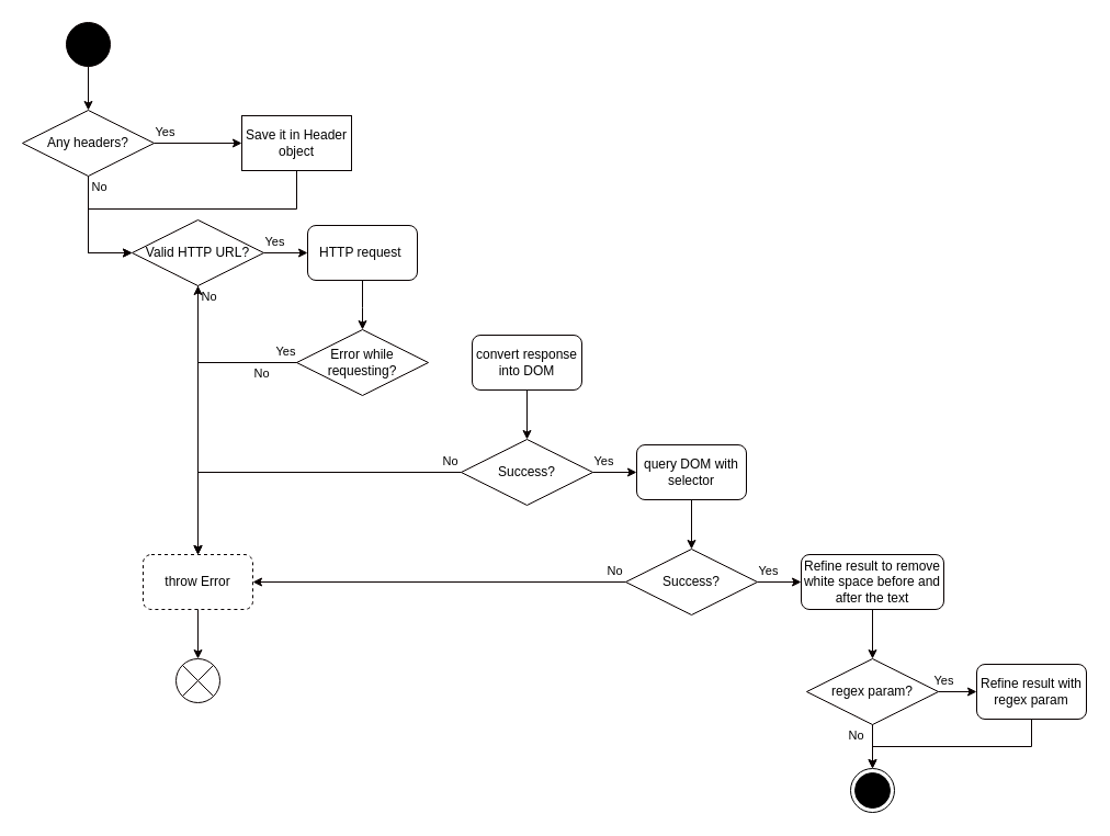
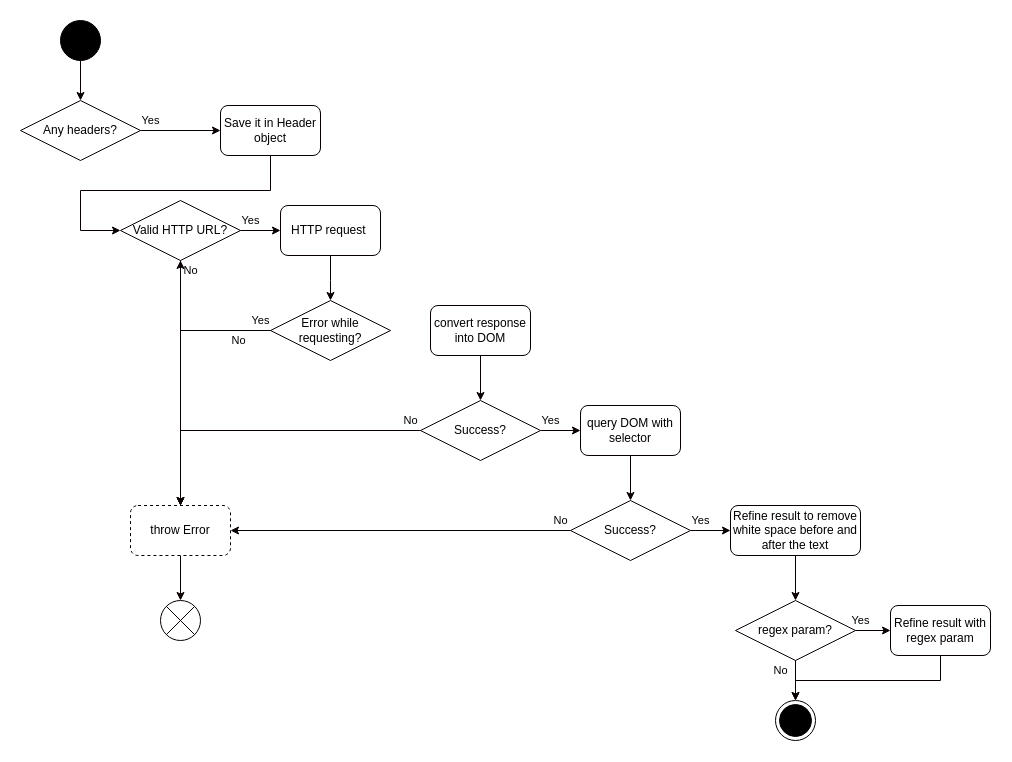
  <mxCell id="0" />
  <mxCell id="1" parent="0" />
  <mxCell id="2" value="Yes" style="edgeStyle=orthogonalEdgeStyle;rounded=0;orthogonalLoop=1;jettySize=auto;html=1;strokeColor=#080000;labelBackgroundColor=none;" edge="1" parent="1" source="35" target="4"><mxGeometry x="-0.75" y="10" relative="1" as="geometry"><mxPoint as="offset" /></mxGeometry></mxCell>
  <mxCell id="3" style="edgeStyle=orthogonalEdgeStyle;rounded=0;orthogonalLoop=1;jettySize=auto;html=1;entryX=0;entryY=0.5;entryDx=0;entryDy=0;strokeColor=#080000;" edge="1" parent="1" source="4" target="37"><mxGeometry relative="1" as="geometry"><Array as="points"><mxPoint x="270" y="190" /><mxPoint x="80" y="190" /><mxPoint x="80" y="230" /></Array></mxGeometry></mxCell>
- <mxCell id="4" value="Save it in Header object" style="whiteSpace=wrap;html=1;strokeColor=#080000;fillColor=none;rounded=0;" vertex="1" parent="1"><mxGeometry x="220" y="105" width="100" height="50" as="geometry" /></mxCell>
+ <mxCell id="4" value="Save it in Header object" style="whiteSpace=wrap;html=1;strokeColor=#080000;rounded=1;fillColor=none;" vertex="1" parent="1"><mxGeometry x="220" y="105" width="100" height="50" as="geometry" /></mxCell>
  <mxCell id="5" value="No" style="edgeStyle=orthogonalEdgeStyle;rounded=0;orthogonalLoop=1;jettySize=auto;html=1;strokeColor=#080000;labelBackgroundColor=none;" edge="1" parent="1" source="37" target="7"><mxGeometry x="-0.918" y="10" relative="1" as="geometry"><mxPoint as="offset" /></mxGeometry></mxCell>
  <mxCell id="6" style="edgeStyle=orthogonalEdgeStyle;rounded=0;orthogonalLoop=1;jettySize=auto;html=1;entryX=0.5;entryY=0;entryDx=0;entryDy=0;entryPerimeter=0;strokeColor=#080000;" edge="1" parent="1" source="7" target="8"><mxGeometry relative="1" as="geometry" /></mxCell>
  <mxCell id="7" value="throw Error" style="whiteSpace=wrap;html=1;strokeColor=#080000;rounded=1;fillColor=none;dashed=1;" vertex="1" parent="1"><mxGeometry x="130" y="505" width="100" height="50" as="geometry" /></mxCell>
  <mxCell id="8" value="" style="verticalLabelPosition=bottom;verticalAlign=top;html=1;shape=mxgraph.flowchart.or;rounded=1;strokeColor=#080000;fillColor=none;" vertex="1" parent="1"><mxGeometry x="160" y="600" width="40" height="40" as="geometry" /></mxCell>
  <mxCell id="9" style="edgeStyle=orthogonalEdgeStyle;rounded=0;orthogonalLoop=1;jettySize=auto;html=1;entryX=0.5;entryY=0;entryDx=0;entryDy=0;strokeColor=#080000;" edge="1" parent="1" source="14" target="35"><mxGeometry relative="1" as="geometry" /></mxCell>
  <mxCell id="10" style="edgeStyle=orthogonalEdgeStyle;rounded=0;orthogonalLoop=1;jettySize=auto;html=1;entryX=0.5;entryY=0;entryDx=0;entryDy=0;strokeColor=#080000;" edge="1" parent="1" source="38" target="13"><mxGeometry relative="1" as="geometry"><Array as="points"><mxPoint x="330" y="280" /><mxPoint x="330" y="280" /></Array></mxGeometry></mxCell>
  <mxCell id="11" value="Yes" style="edgeStyle=orthogonalEdgeStyle;rounded=0;orthogonalLoop=1;jettySize=auto;html=1;strokeColor=#080000;labelBackgroundColor=none;" edge="1" parent="1" source="13" target="7"><mxGeometry x="-0.924" y="-10" relative="1" as="geometry"><mxPoint as="offset" /></mxGeometry></mxCell>
  <mxCell id="12" value="No" style="edgeStyle=orthogonalEdgeStyle;rounded=0;orthogonalLoop=1;jettySize=auto;html=1;strokeColor=#080000;labelBackgroundColor=none;" edge="1" parent="1" source="13" target="37"><mxGeometry x="-0.6" y="10" relative="1" as="geometry"><mxPoint as="offset" /></mxGeometry></mxCell>
  <mxCell id="13" value="Error while&lt;br&gt;requesting?" style="shape=rhombus;perimeter=rhombusPerimeter;whiteSpace=wrap;html=1;align=center;strokeColor=#080000;fillColor=none;" vertex="1" parent="1"><mxGeometry x="270" y="300" width="120" height="60" as="geometry" /></mxCell>
  <mxCell id="14" value="" style="verticalLabelPosition=bottom;verticalAlign=top;html=1;shape=mxgraph.flowchart.on-page_reference;rounded=1;strokeColor=#080000;fillColor=#000000;" vertex="1" parent="1"><mxGeometry x="60" y="20" width="40" height="40" as="geometry" /></mxCell>
  <mxCell id="15" value="" style="edgeStyle=orthogonalEdgeStyle;html=1;verticalAlign=bottom;endArrow=open;endSize=8;strokeColor=none;" edge="1" parent="1" source="35" target="14"><mxGeometry relative="1" as="geometry"><mxPoint x="520" y="270" as="targetPoint" /><mxPoint x="520" y="210" as="sourcePoint" /></mxGeometry></mxCell>
  <mxCell id="16" style="edgeStyle=orthogonalEdgeStyle;rounded=0;orthogonalLoop=1;jettySize=auto;html=1;strokeColor=#080000;" edge="1" parent="1" source="17" target="20"><mxGeometry relative="1" as="geometry" /></mxCell>
  <mxCell id="17" value="convert response&lt;br&gt;into DOM" style="whiteSpace=wrap;html=1;strokeColor=#080000;fillColor=none;rounded=1;" vertex="1" parent="1"><mxGeometry x="430" y="305" width="100" height="50" as="geometry" /></mxCell>
  <mxCell id="18" value="No" style="edgeStyle=orthogonalEdgeStyle;rounded=0;orthogonalLoop=1;jettySize=auto;html=1;strokeColor=#080000;labelBackgroundColor=none;" edge="1" parent="1" source="20" target="7"><mxGeometry x="-0.936" y="-10" relative="1" as="geometry"><mxPoint as="offset" /></mxGeometry></mxCell>
  <mxCell id="19" value="Yes" style="edgeStyle=orthogonalEdgeStyle;rounded=0;orthogonalLoop=1;jettySize=auto;html=1;strokeColor=#080000;labelBackgroundColor=none;" edge="1" parent="1" source="20" target="22"><mxGeometry x="-0.5" y="10" relative="1" as="geometry"><mxPoint as="offset" /></mxGeometry></mxCell>
  <mxCell id="20" value="Success?" style="shape=rhombus;perimeter=rhombusPerimeter;whiteSpace=wrap;html=1;align=center;strokeColor=#080000;fillColor=none;" vertex="1" parent="1"><mxGeometry x="420" y="400" width="120" height="60" as="geometry" /></mxCell>
  <mxCell id="21" style="edgeStyle=orthogonalEdgeStyle;rounded=0;orthogonalLoop=1;jettySize=auto;html=1;strokeColor=#080000;" edge="1" parent="1" source="22" target="25"><mxGeometry relative="1" as="geometry" /></mxCell>
  <mxCell id="22" value="query DOM with selector" style="whiteSpace=wrap;html=1;strokeColor=#080000;fillColor=none;rounded=1;" vertex="1" parent="1"><mxGeometry x="580" y="405" width="100" height="50" as="geometry" /></mxCell>
  <mxCell id="23" value="No" style="edgeStyle=orthogonalEdgeStyle;rounded=0;orthogonalLoop=1;jettySize=auto;html=1;strokeColor=#080000;labelBackgroundColor=none;" edge="1" parent="1" source="25" target="7"><mxGeometry x="-0.941" y="-10" relative="1" as="geometry"><mxPoint as="offset" /></mxGeometry></mxCell>
  <mxCell id="24" value="Yes" style="edgeStyle=orthogonalEdgeStyle;rounded=0;orthogonalLoop=1;jettySize=auto;html=1;strokeColor=#080000;labelBackgroundColor=none;" edge="1" parent="1" source="25" target="27"><mxGeometry x="-0.5" y="10" relative="1" as="geometry"><mxPoint as="offset" /></mxGeometry></mxCell>
  <mxCell id="25" value="Success?" style="shape=rhombus;perimeter=rhombusPerimeter;whiteSpace=wrap;html=1;align=center;strokeColor=#080000;fillColor=none;" vertex="1" parent="1"><mxGeometry x="570" y="500" width="120" height="60" as="geometry" /></mxCell>
  <mxCell id="26" style="edgeStyle=orthogonalEdgeStyle;rounded=0;orthogonalLoop=1;jettySize=auto;html=1;strokeColor=#080000;" edge="1" parent="1" source="27" target="30"><mxGeometry relative="1" as="geometry" /></mxCell>
  <mxCell id="27" value="Refine result&amp;nbsp;to remove white space before and after the text" style="whiteSpace=wrap;html=1;strokeColor=#080000;fillColor=none;rounded=1;" vertex="1" parent="1"><mxGeometry x="730" y="505" width="130" height="50" as="geometry" /></mxCell>
  <mxCell id="28" value="No" style="edgeStyle=orthogonalEdgeStyle;rounded=0;orthogonalLoop=1;jettySize=auto;html=1;strokeColor=#080000;labelBackgroundColor=none;" edge="1" parent="1" source="30" target="31"><mxGeometry x="-0.5" y="-15" relative="1" as="geometry"><mxPoint as="offset" /></mxGeometry></mxCell>
  <mxCell id="29" value="Yes" style="edgeStyle=orthogonalEdgeStyle;rounded=0;orthogonalLoop=1;jettySize=auto;html=1;strokeColor=#080000;labelBackgroundColor=none;" edge="1" parent="1" source="30" target="33"><mxGeometry x="-0.778" y="10" relative="1" as="geometry"><mxPoint as="offset" /></mxGeometry></mxCell>
  <mxCell id="30" value="regex param?" style="shape=rhombus;perimeter=rhombusPerimeter;whiteSpace=wrap;html=1;align=center;strokeColor=#080000;fillColor=none;" vertex="1" parent="1"><mxGeometry x="735" y="600" width="120" height="60" as="geometry" /></mxCell>
  <mxCell id="31" value="" style="ellipse;html=1;shape=endState;fillColor=#000000;rounded=1;" vertex="1" parent="1"><mxGeometry x="775" y="700" width="40" height="40" as="geometry" /></mxCell>
  <mxCell id="32" style="edgeStyle=orthogonalEdgeStyle;rounded=0;orthogonalLoop=1;jettySize=auto;html=1;strokeColor=#080000;entryX=0.5;entryY=0;entryDx=0;entryDy=0;" edge="1" parent="1" source="33" target="31"><mxGeometry relative="1" as="geometry"><Array as="points"><mxPoint x="940" y="680" /><mxPoint x="795" y="680" /></Array></mxGeometry></mxCell>
  <mxCell id="33" value="Refine result with regex param" style="whiteSpace=wrap;html=1;strokeColor=#080000;rounded=1;fillColor=none;" vertex="1" parent="1"><mxGeometry x="890" y="605" width="100" height="50" as="geometry" /></mxCell>
- <mxCell id="34" value="No" style="edgeStyle=orthogonalEdgeStyle;rounded=0;orthogonalLoop=1;jettySize=auto;html=1;entryX=0;entryY=0.5;entryDx=0;entryDy=0;strokeColor=#080000;labelBackgroundColor=none;" edge="1" parent="1" source="35" target="37"><mxGeometry x="-0.818" y="10" relative="1" as="geometry"><mxPoint as="offset" /></mxGeometry></mxCell>
  <mxCell id="35" value="Any headers?" style="shape=rhombus;perimeter=rhombusPerimeter;whiteSpace=wrap;html=1;align=center;strokeColor=#080000;fillColor=none;" vertex="1" parent="1"><mxGeometry y="100" width="120" height="60" as="geometry" x="20" /></mxCell>
  <mxCell id="36" value="Yes" style="edgeStyle=orthogonalEdgeStyle;rounded=0;orthogonalLoop=1;jettySize=auto;html=1;strokeColor=#080000;labelBackgroundColor=none;" edge="1" parent="1" source="37" target="38"><mxGeometry x="-0.5" y="10" relative="1" as="geometry"><mxPoint as="offset" /></mxGeometry></mxCell>
  <mxCell id="37" value="Valid HTTP URL?" style="shape=rhombus;perimeter=rhombusPerimeter;whiteSpace=wrap;html=1;align=center;strokeColor=#080000;fillColor=none;" vertex="1" parent="1"><mxGeometry x="120" y="200" width="120" height="60" as="geometry" /></mxCell>
  <mxCell id="38" value="HTTP request&amp;nbsp;" style="whiteSpace=wrap;html=1;strokeColor=#080000;fillColor=none;rounded=1;" vertex="1" parent="1"><mxGeometry x="280" y="205" width="100" height="50" as="geometry" /></mxCell>
